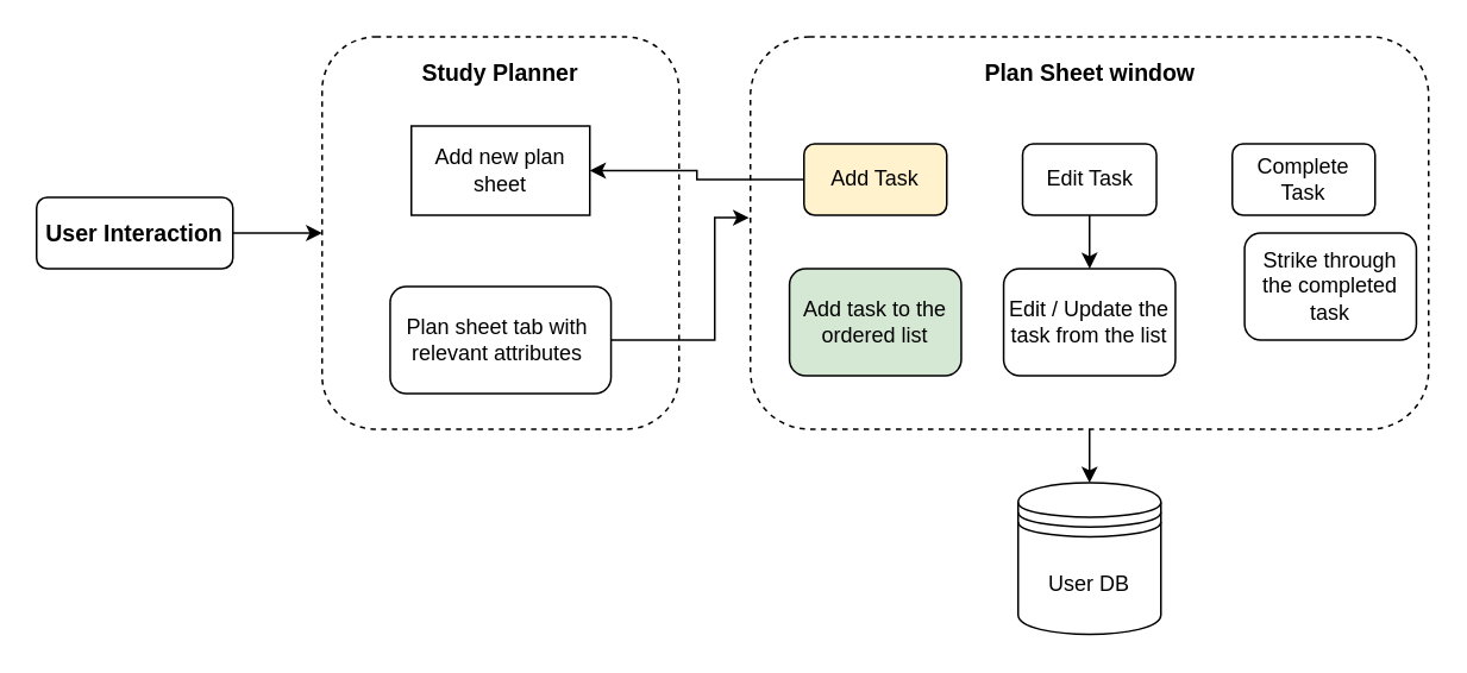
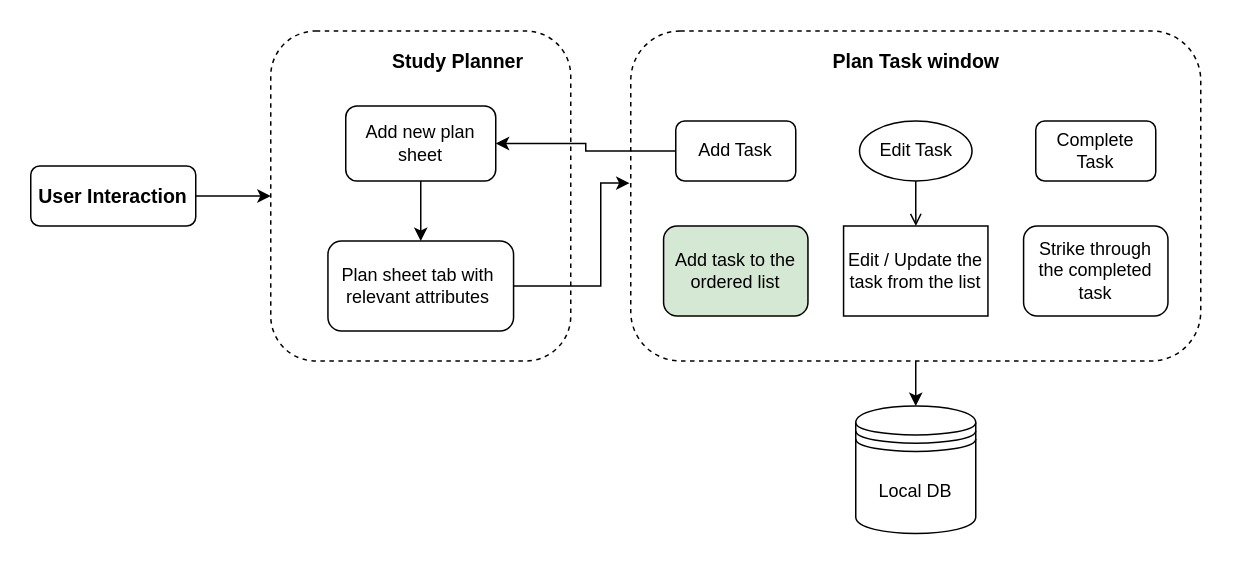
  <mxCell id="0" />
  <mxCell id="1" parent="0" />
  <mxCell id="2" value="" style="rounded=1;whiteSpace=wrap;html=1;dashed=1;" vertex="1" parent="1"><mxGeometry x="180" y="20" width="200" height="220" as="geometry" /></mxCell>
- <mxCell id="3" value="&lt;span style=&quot;font-size: 13px&quot;&gt;&lt;b&gt;Study Planner&lt;/b&gt;&lt;/span&gt;" style="text;html=1;strokeColor=none;fillColor=none;align=center;verticalAlign=middle;whiteSpace=wrap;rounded=0;shadow=0;" vertex="1" parent="1"><mxGeometry x="220.01" y="30" width="119.99" height="20" as="geometry" /></mxCell>
+ <mxCell id="3" value="&lt;span style=&quot;font-size: 13px&quot;&gt;&lt;b&gt;Study Planner&lt;/b&gt;&lt;/span&gt;" style="text;html=1;strokeColor=none;fillColor=none;align=center;verticalAlign=middle;whiteSpace=wrap;rounded=0;shadow=0;" vertex="1" parent="1"><mxGeometry x="245.01" y="30" width="119.99" height="20" as="geometry" /></mxCell>
  <mxCell id="4" style="edgeStyle=orthogonalEdgeStyle;rounded=0;orthogonalLoop=1;jettySize=auto;html=1;exitX=1;exitY=0.5;exitDx=0;exitDy=0;entryX=-0.002;entryY=0.461;entryDx=0;entryDy=0;entryPerimeter=0;" edge="1" parent="1" source="5" target="11"><mxGeometry relative="1" as="geometry"><Array as="points"><mxPoint x="400" y="190" /><mxPoint x="400" y="121" /></Array></mxGeometry></mxCell>
  <mxCell id="5" value="Plan sheet tab with&amp;nbsp;&lt;br&gt;relevant attributes&amp;nbsp;" style="rounded=1;whiteSpace=wrap;html=1;" vertex="1" parent="1"><mxGeometry x="218.13" y="160" width="123.75" height="60" as="geometry" /></mxCell>
  <mxCell id="6" value="" style="edgeStyle=orthogonalEdgeStyle;rounded=0;orthogonalLoop=1;jettySize=auto;html=1;entryX=0;entryY=0.5;entryDx=0;entryDy=0;" edge="1" parent="1" source="7" target="2"><mxGeometry relative="1" as="geometry" /></mxCell>
  <mxCell id="7" value="&lt;font style=&quot;font-size: 13px&quot;&gt;&lt;b&gt;User Interaction&lt;/b&gt;&lt;/font&gt;" style="rounded=1;whiteSpace=wrap;html=1;" vertex="1" parent="1"><mxGeometry x="20" y="110" width="110" height="40" as="geometry" /></mxCell>
- <mxCell id="9" value="Add new plan&lt;br&gt;sheet" style="whiteSpace=wrap;html=1;rounded=0;" vertex="1" parent="1"><mxGeometry x="230" y="70" width="100" height="50" as="geometry" /></mxCell>
+ <mxCell id="8" value="" style="edgeStyle=orthogonalEdgeStyle;rounded=0;orthogonalLoop=1;jettySize=auto;html=1;" edge="1" parent="1" source="9" target="5"><mxGeometry relative="1" as="geometry" /></mxCell>
+ <mxCell id="9" value="Add new plan&lt;br&gt;sheet" style="rounded=1;whiteSpace=wrap;html=1;" vertex="1" parent="1"><mxGeometry x="230" y="70" width="100" height="50" as="geometry" /></mxCell>
  <mxCell id="10" value="" style="group" vertex="1" connectable="0" parent="1"><mxGeometry x="420" y="20" width="380" height="220" as="geometry" /></mxCell>
  <mxCell id="11" value="" style="rounded=1;whiteSpace=wrap;html=1;dashed=1;" vertex="1" parent="10"><mxGeometry width="380" height="220" as="geometry" /></mxCell>
- <mxCell id="12" value="&lt;b&gt;&lt;font style=&quot;font-size: 13px&quot;&gt;Plan Sheet window&lt;/font&gt;&lt;/b&gt;" style="text;html=1;strokeColor=none;fillColor=none;align=center;verticalAlign=middle;whiteSpace=wrap;rounded=0;" vertex="1" parent="10"><mxGeometry x="127.51" y="10" width="125" height="20" as="geometry" /></mxCell>
- <mxCell id="13" value="Add Task" style="rounded=1;whiteSpace=wrap;html=1;fillColor=#fff2cc;" vertex="1" parent="10"><mxGeometry x="30.01" y="60" width="80" height="40" as="geometry" /></mxCell>
- <mxCell id="14" value="Edit Task" style="rounded=1;whiteSpace=wrap;html=1;" vertex="1" parent="10"><mxGeometry x="152.51" y="60" width="75" height="40" as="geometry" /></mxCell>
+ <mxCell id="12" value="&lt;b&gt;&lt;font style=&quot;font-size: 13px&quot;&gt;Plan Task window&lt;/font&gt;&lt;/b&gt;" style="text;html=1;strokeColor=none;fillColor=none;align=center;verticalAlign=middle;whiteSpace=wrap;rounded=0;" vertex="1" parent="10"><mxGeometry x="127.51" y="10" width="125" height="20" as="geometry" /></mxCell>
+ <mxCell id="13" value="Add Task" style="rounded=1;whiteSpace=wrap;html=1;" vertex="1" parent="10"><mxGeometry x="30.01" y="60" width="80" height="40" as="geometry" /></mxCell>
+ <mxCell id="14" value="Edit Task" style="ellipse;whiteSpace=wrap;html=1;" vertex="1" parent="10"><mxGeometry x="152.51" y="60" width="75" height="40" as="geometry" /></mxCell>
  <mxCell id="15" value="Complete Task" style="rounded=1;whiteSpace=wrap;html=1;" vertex="1" parent="10"><mxGeometry x="270.01" y="60" width="80" height="40" as="geometry" /></mxCell>
  <mxCell id="16" value="Add task to the ordered list" style="rounded=1;whiteSpace=wrap;html=1;fillColor=#d5e8d4;" vertex="1" parent="10"><mxGeometry x="21.89" y="130" width="96.25" height="60" as="geometry" /></mxCell>
  <mxCell id="17" value="" style="edgeStyle=orthogonalEdgeStyle;rounded=0;orthogonalLoop=1;jettySize=auto;html=1;" edge="1" parent="10" source="13" target="9"><mxGeometry x="-159.99" as="geometry" /></mxCell>
- <mxCell id="18" value="Edit / Update the task from the list" style="rounded=1;whiteSpace=wrap;html=1;" vertex="1" parent="10"><mxGeometry x="141.88" y="130" width="96.25" height="60" as="geometry" /></mxCell>
- <mxCell id="19" value="" style="edgeStyle=orthogonalEdgeStyle;rounded=0;orthogonalLoop=1;jettySize=auto;html=1;" edge="1" parent="10" source="14" target="18"><mxGeometry x="-159.99" as="geometry" /></mxCell>
- <mxCell id="20" value="Strike through the completed task" style="rounded=1;whiteSpace=wrap;html=1;" vertex="1" parent="10"><mxGeometry x="276.89" y="110" width="96.25" height="60" as="geometry" /></mxCell>
- <mxCell id="21" value="User DB" style="shape=datastore;whiteSpace=wrap;html=1;" vertex="1" parent="1"><mxGeometry x="570" y="270" width="80" height="85" as="geometry" /></mxCell>
+ <mxCell id="18" value="Edit / Update the task from the list" style="whiteSpace=wrap;html=1;rounded=0;" vertex="1" parent="10"><mxGeometry x="141.88" y="130" width="96.25" height="60" as="geometry" /></mxCell>
+ <mxCell id="19" value="" style="edgeStyle=orthogonalEdgeStyle;rounded=0;orthogonalLoop=1;jettySize=auto;html=1;endArrow=open;" edge="1" parent="10" source="14" target="18"><mxGeometry x="-159.99" as="geometry" /></mxCell>
+ <mxCell id="20" value="Strike through the completed task" style="rounded=1;whiteSpace=wrap;html=1;" vertex="1" parent="10"><mxGeometry x="261.89" y="130" width="96.25" height="60" as="geometry" /></mxCell>
+ <mxCell id="21" value="Local DB" style="shape=datastore;whiteSpace=wrap;html=1;" vertex="1" parent="1"><mxGeometry x="570" y="270" width="80" height="85" as="geometry" /></mxCell>
  <mxCell id="22" value="" style="edgeStyle=orthogonalEdgeStyle;rounded=0;orthogonalLoop=1;jettySize=auto;html=1;" edge="1" parent="1" source="11" target="21"><mxGeometry relative="1" as="geometry" /></mxCell>
